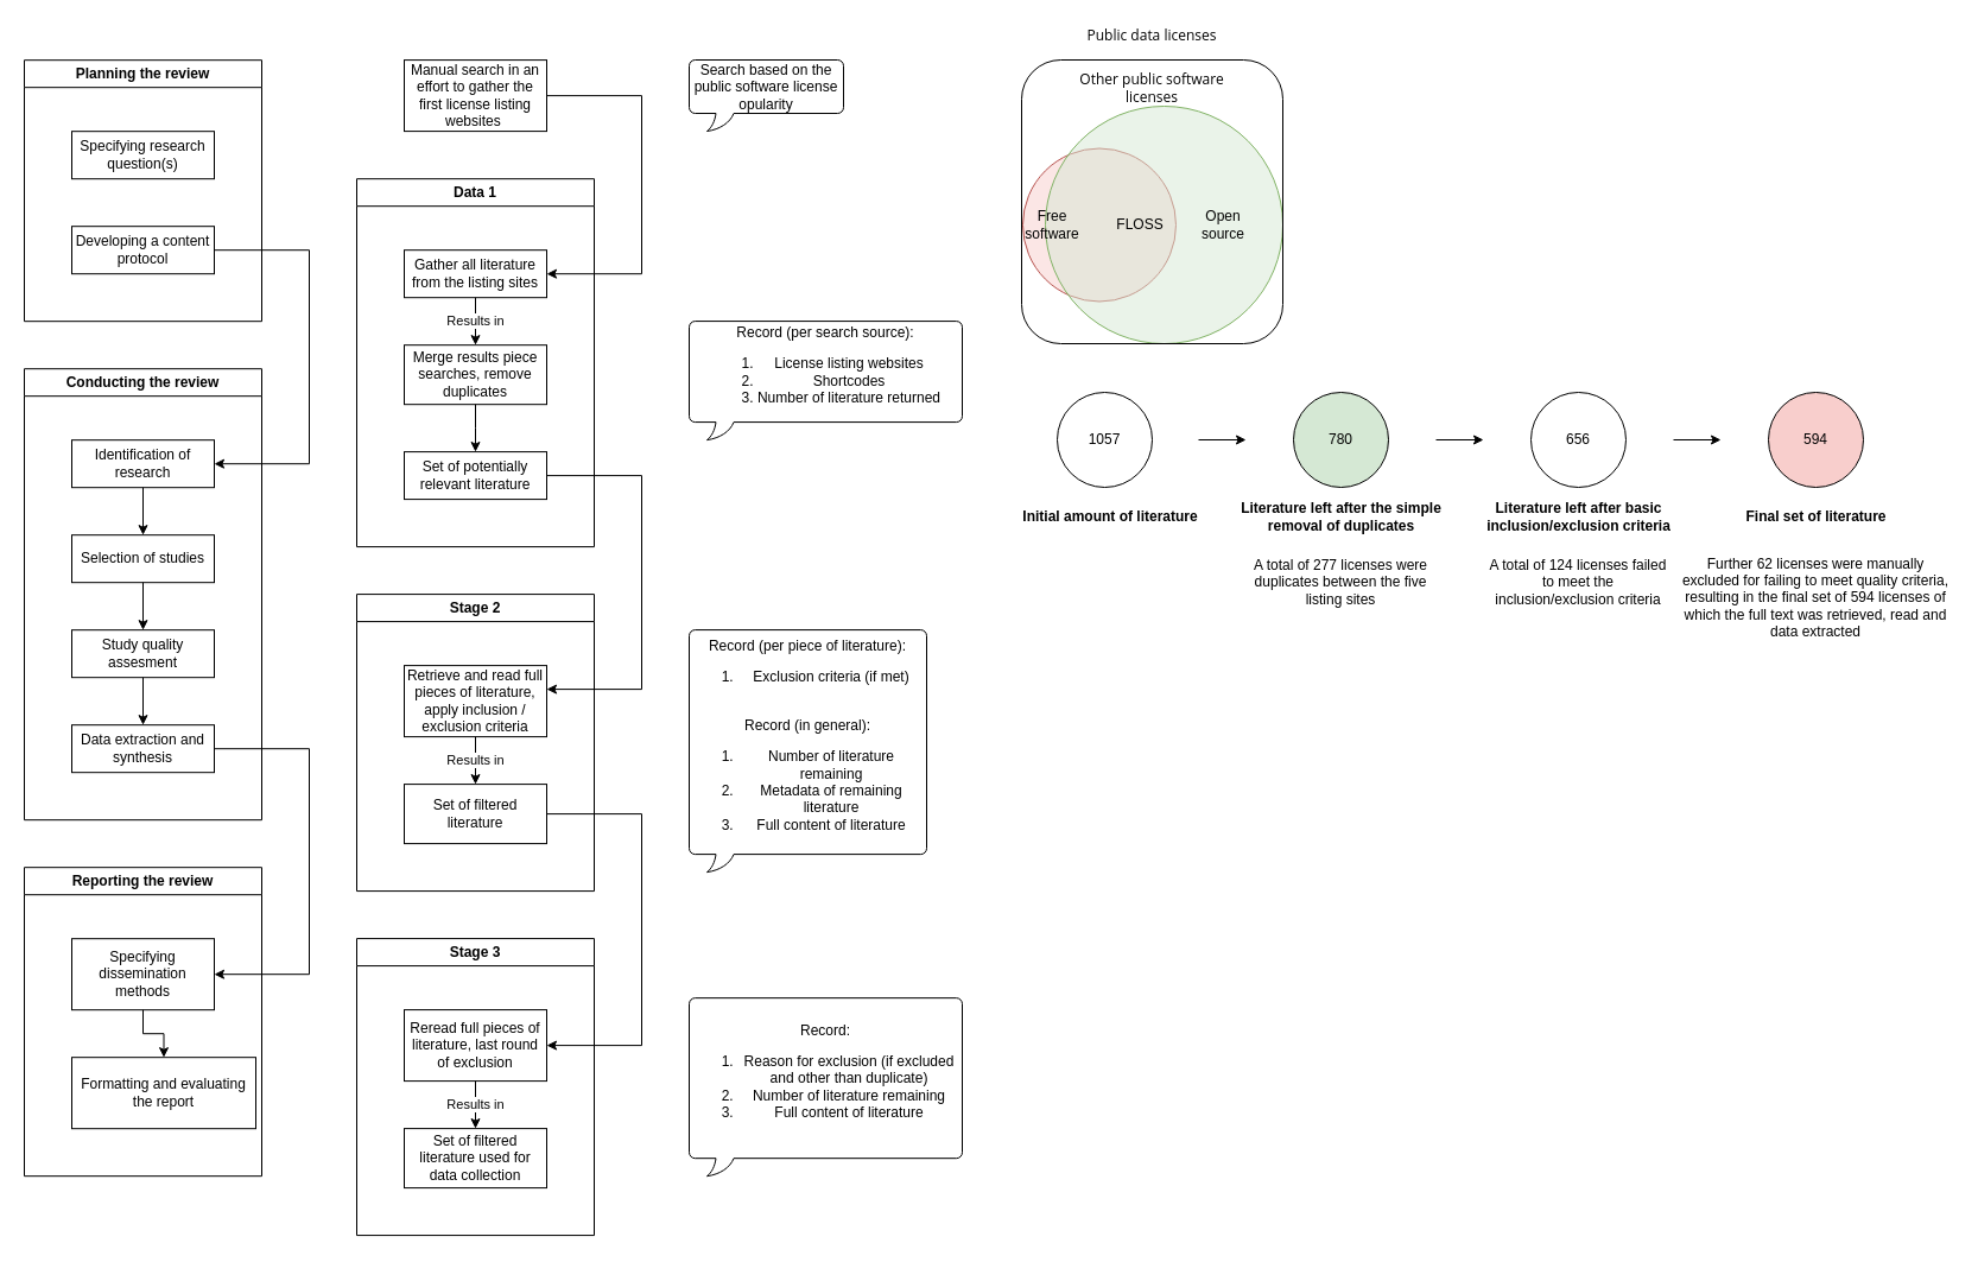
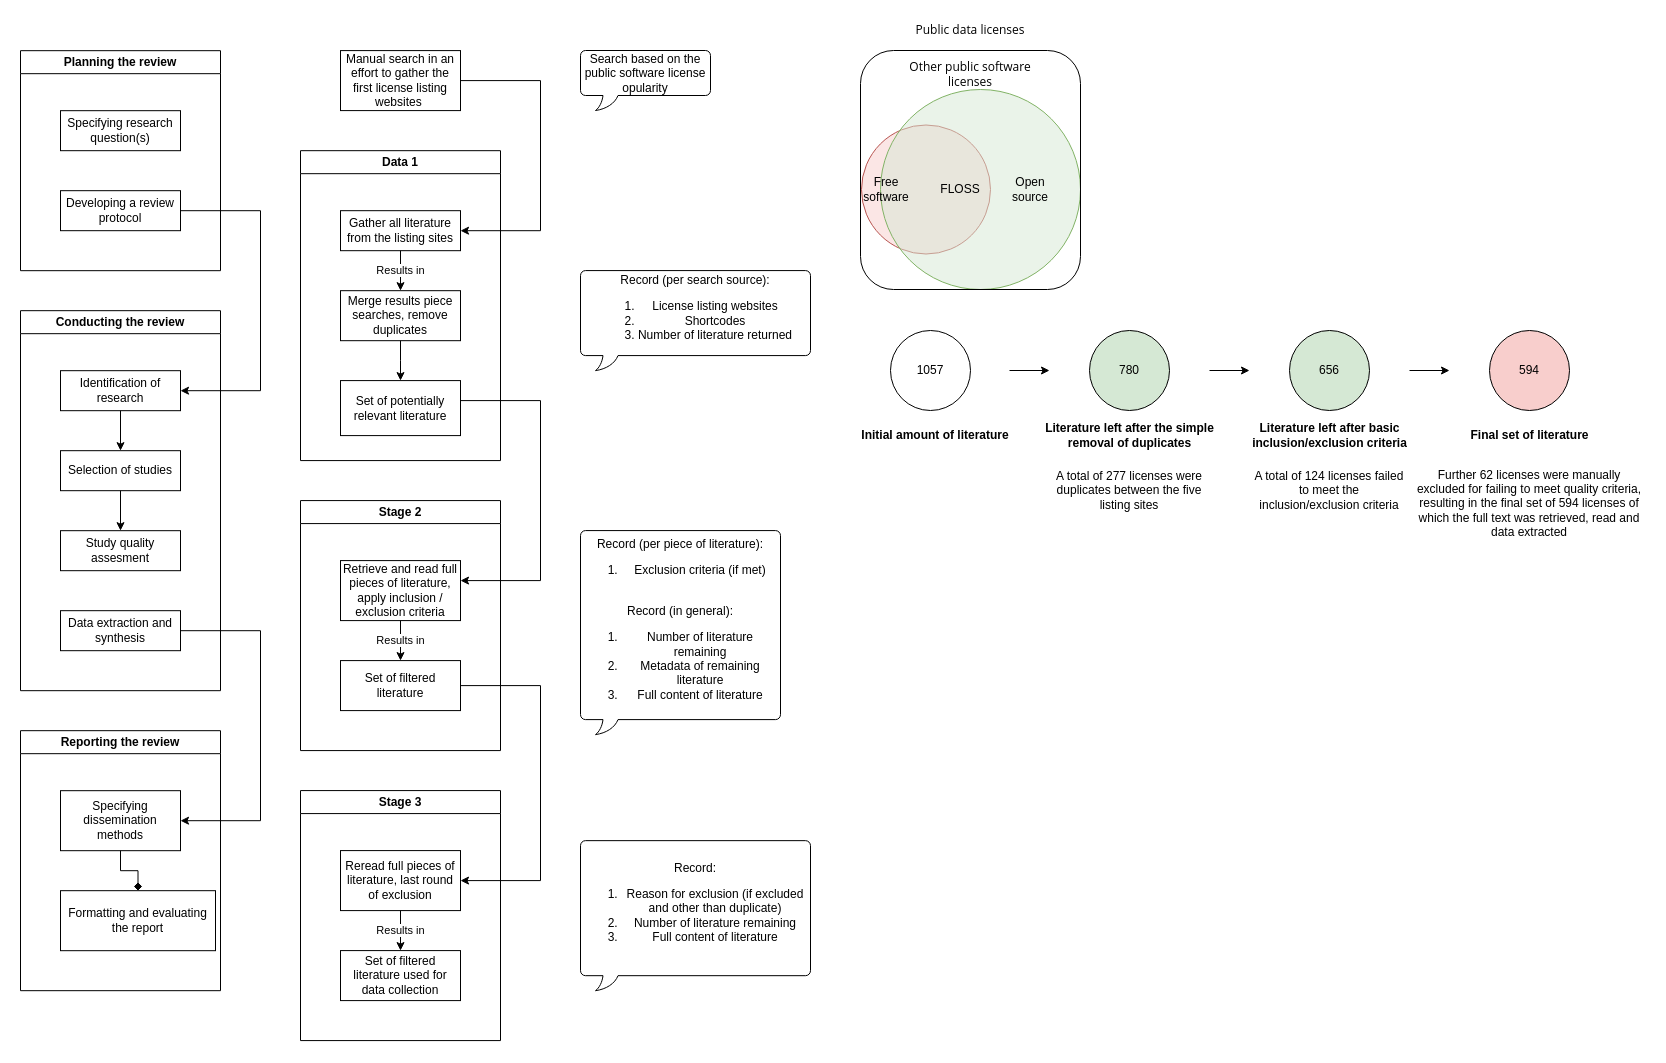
  <mxCell id="0" />
  <mxCell id="1" parent="0" />
  <mxCell id="2" value="Planning the review" style="swimlane;whiteSpace=wrap;html=1;" parent="1" vertex="1"><mxGeometry x="20" y="50.18" width="200" height="220" as="geometry"><mxRectangle x="330" y="50" width="150" height="30" as="alternateBounds" /></mxGeometry></mxCell>
  <mxCell id="3" value="Specifying research question(s)" style="rounded=0;whiteSpace=wrap;html=1;fillColor=none;" parent="2" vertex="1"><mxGeometry x="40" y="60" width="120" height="40" as="geometry" /></mxCell>
- <mxCell id="4" value="Developing a content protocol" style="rounded=0;whiteSpace=wrap;html=1;fillColor=none;" parent="2" vertex="1"><mxGeometry x="40" y="140" width="120" height="40" as="geometry" /></mxCell>
+ <mxCell id="4" value="Developing a review protocol" style="rounded=0;whiteSpace=wrap;html=1;fillColor=none;" parent="2" vertex="1"><mxGeometry x="40" y="140" width="120" height="40" as="geometry" /></mxCell>
  <mxCell id="5" value="Conducting the review" style="swimlane;whiteSpace=wrap;html=1;" parent="1" vertex="1"><mxGeometry x="20" y="310.18" width="200" height="380" as="geometry" /></mxCell>
  <mxCell id="6" style="edgeStyle=orthogonalEdgeStyle;rounded=0;orthogonalLoop=1;jettySize=auto;html=1;" parent="5" source="7" target="9" edge="1"><mxGeometry relative="1" as="geometry" /></mxCell>
  <mxCell id="7" value="Identification of research" style="rounded=0;whiteSpace=wrap;html=1;fillColor=none;" parent="5" vertex="1"><mxGeometry x="40" y="60" width="120" height="40" as="geometry" /></mxCell>
  <mxCell id="8" style="edgeStyle=orthogonalEdgeStyle;rounded=0;orthogonalLoop=1;jettySize=auto;html=1;" parent="5" source="9" target="11" edge="1"><mxGeometry relative="1" as="geometry" /></mxCell>
  <mxCell id="9" value="Selection of studies" style="rounded=0;whiteSpace=wrap;html=1;fillColor=none;" parent="5" vertex="1"><mxGeometry x="40" y="140" width="120" height="40" as="geometry" /></mxCell>
- <mxCell id="10" style="edgeStyle=orthogonalEdgeStyle;rounded=0;orthogonalLoop=1;jettySize=auto;html=1;" parent="5" source="11" target="12" edge="1"><mxGeometry relative="1" as="geometry" /></mxCell>
  <mxCell id="11" value="Study quality assesment" style="rounded=0;whiteSpace=wrap;html=1;fillColor=none;" parent="5" vertex="1"><mxGeometry x="40" y="220" width="120" height="40" as="geometry" /></mxCell>
  <mxCell id="12" value="Data extraction and synthesis" style="rounded=0;whiteSpace=wrap;html=1;fillColor=none;" parent="5" vertex="1"><mxGeometry x="40" y="300" width="120" height="40" as="geometry" /></mxCell>
  <mxCell id="13" value="Reporting the review" style="swimlane;whiteSpace=wrap;html=1;" parent="1" vertex="1"><mxGeometry x="20" y="730.18" width="200" height="260" as="geometry" /></mxCell>
- <mxCell id="14" style="edgeStyle=orthogonalEdgeStyle;rounded=0;orthogonalLoop=1;jettySize=auto;html=1;" parent="13" source="15" target="16" edge="1"><mxGeometry relative="1" as="geometry" /></mxCell>
+ <mxCell id="14" style="edgeStyle=orthogonalEdgeStyle;rounded=0;orthogonalLoop=1;jettySize=auto;html=1;endArrow=diamond;" parent="13" source="15" target="16" edge="1"><mxGeometry relative="1" as="geometry" /></mxCell>
  <mxCell id="15" value="Specifying dissemination methods" style="rounded=0;whiteSpace=wrap;html=1;fillColor=none;" parent="13" vertex="1"><mxGeometry x="40" y="60" width="120" height="60" as="geometry" /></mxCell>
  <mxCell id="16" value="Formatting and evaluating the report" style="rounded=0;whiteSpace=wrap;html=1;fillColor=none;" parent="13" vertex="1"><mxGeometry x="40" y="160" width="155" height="60" as="geometry" /></mxCell>
  <mxCell id="17" style="edgeStyle=orthogonalEdgeStyle;rounded=0;orthogonalLoop=1;jettySize=auto;html=1;" parent="1" source="4" target="7" edge="1"><mxGeometry relative="1" as="geometry"><Array as="points"><mxPoint x="260" y="210.18" /><mxPoint x="260" y="390.18" /></Array></mxGeometry></mxCell>
  <mxCell id="18" style="edgeStyle=orthogonalEdgeStyle;rounded=0;orthogonalLoop=1;jettySize=auto;html=1;" parent="1" source="12" target="15" edge="1"><mxGeometry relative="1" as="geometry"><Array as="points"><mxPoint x="260" y="630.18" /><mxPoint x="260" y="820.18" /></Array></mxGeometry></mxCell>
  <mxCell id="19" value="Data 1" style="swimlane;whiteSpace=wrap;html=1;startSize=23;" parent="1" vertex="1"><mxGeometry x="300" y="150.18" width="200" height="309.91" as="geometry"><mxRectangle x="330" y="50" width="150" height="30" as="alternateBounds" /></mxGeometry></mxCell>
  <mxCell id="20" value="Gather all literature from the listing sites" style="rounded=0;whiteSpace=wrap;html=1;fillColor=none;" parent="19" vertex="1"><mxGeometry x="40" y="60" width="120" height="40" as="geometry" /></mxCell>
  <mxCell id="21" style="edgeStyle=orthogonalEdgeStyle;rounded=0;orthogonalLoop=1;jettySize=auto;html=1;" parent="19" source="22" target="24" edge="1"><mxGeometry relative="1" as="geometry" /></mxCell>
  <mxCell id="22" value="Merge results piece searches, remove duplicates" style="rounded=0;whiteSpace=wrap;html=1;fillColor=none;" parent="19" vertex="1"><mxGeometry x="40" y="140" width="120" height="50" as="geometry" /></mxCell>
  <mxCell id="23" value="Results in" style="endArrow=classic;html=1;rounded=0;" parent="19" source="20" target="22" edge="1"><mxGeometry width="50" height="50" relative="1" as="geometry"><mxPoint x="150" y="130" as="sourcePoint" /><mxPoint x="200" y="80" as="targetPoint" /></mxGeometry></mxCell>
- <mxCell id="24" value="Set of potentially relevant literature" style="rounded=0;whiteSpace=wrap;html=1;fillColor=none;" parent="19" vertex="1"><mxGeometry x="40" y="229.91" width="120" height="40" as="geometry" /></mxCell>
+ <mxCell id="24" value="Set of potentially relevant literature" style="rounded=0;whiteSpace=wrap;html=1;fillColor=none;" parent="19" vertex="1"><mxGeometry x="40" y="229.91" width="120" height="55" as="geometry" /></mxCell>
  <mxCell id="25" style="edgeStyle=orthogonalEdgeStyle;rounded=0;orthogonalLoop=1;jettySize=auto;html=1;" parent="1" source="26" target="20" edge="1"><mxGeometry relative="1" as="geometry"><Array as="points"><mxPoint x="540" y="80.18" /><mxPoint x="540" y="230.18" /></Array></mxGeometry></mxCell>
  <mxCell id="26" value="Manual search in an effort to gather the first license listing websites&amp;nbsp;" style="rounded=0;whiteSpace=wrap;html=1;fillColor=none;" parent="1" vertex="1"><mxGeometry x="340" y="50.09" width="120" height="60" as="geometry" /></mxCell>
  <mxCell id="27" value="Search based on the public software license opularity" style="whiteSpace=wrap;html=1;shape=mxgraph.basic.roundRectCallout;dx=30;dy=15;size=5;boundedLbl=1;fillColor=none;" parent="1" vertex="1"><mxGeometry x="580" y="50" width="130" height="60" as="geometry" /></mxCell>
  <mxCell id="28" value="Record (per search source):&lt;div&gt;&lt;ol&gt;&lt;li&gt;License listing websites&lt;/li&gt;&lt;li&gt;Shortcodes&lt;/li&gt;&lt;li&gt;Number of literature returned&lt;/li&gt;&lt;/ol&gt;&lt;/div&gt;" style="whiteSpace=wrap;html=1;shape=mxgraph.basic.roundRectCallout;dx=30;dy=15;size=5;boundedLbl=1;fillColor=none;" parent="1" vertex="1"><mxGeometry x="580" y="270.09" width="230" height="100" as="geometry" /></mxCell>
  <mxCell id="29" value="Stage 2" style="swimlane;whiteSpace=wrap;html=1;startSize=23;" parent="1" vertex="1"><mxGeometry x="300" y="500.09" width="200" height="250" as="geometry"><mxRectangle x="330" y="50" width="150" height="30" as="alternateBounds" /></mxGeometry></mxCell>
  <mxCell id="30" value="Retrieve and read full pieces of literature, apply inclusion / exclusion criteria" style="rounded=0;whiteSpace=wrap;html=1;fillColor=none;" parent="29" vertex="1"><mxGeometry x="40" y="60" width="120" height="60" as="geometry" /></mxCell>
  <mxCell id="31" value="Set of filtered literature" style="rounded=0;whiteSpace=wrap;html=1;fillColor=none;" parent="29" vertex="1"><mxGeometry x="40" y="160" width="120" height="50" as="geometry" /></mxCell>
  <mxCell id="32" value="Results in" style="endArrow=classic;html=1;rounded=0;" parent="29" source="30" target="31" edge="1"><mxGeometry width="50" height="50" relative="1" as="geometry"><mxPoint x="150" y="130" as="sourcePoint" /><mxPoint x="200" y="80" as="targetPoint" /></mxGeometry></mxCell>
  <mxCell id="33" style="edgeStyle=orthogonalEdgeStyle;rounded=0;orthogonalLoop=1;jettySize=auto;html=1;" parent="1" source="24" target="30" edge="1"><mxGeometry relative="1" as="geometry"><Array as="points"><mxPoint x="540" y="400.09" /><mxPoint x="540" y="580.09" /></Array></mxGeometry></mxCell>
  <mxCell id="34" value="Record (per piece of literature):&lt;div&gt;&lt;ol&gt;&lt;li&gt;Exclusion criteria (if met)&lt;/li&gt;&lt;/ol&gt;&lt;div&gt;&lt;br&gt;&lt;/div&gt;&lt;div&gt;Record (in general):&lt;/div&gt;&lt;ol&gt;&lt;li&gt;Number of literature remaining&lt;/li&gt;&lt;li&gt;Metadata of remaining literature&lt;/li&gt;&lt;li&gt;Full content of literature&lt;/li&gt;&lt;/ol&gt;&lt;/div&gt;" style="whiteSpace=wrap;html=1;shape=mxgraph.basic.roundRectCallout;dx=30;dy=15;size=5;boundedLbl=1;fillColor=none;" parent="1" vertex="1"><mxGeometry x="580" y="530.09" width="200" height="204.01" as="geometry" /></mxCell>
  <mxCell id="35" value="Stage 3" style="swimlane;whiteSpace=wrap;html=1;startSize=23;" parent="1" vertex="1"><mxGeometry x="300" y="790.09" width="200" height="250" as="geometry"><mxRectangle x="330" y="50" width="150" height="30" as="alternateBounds" /></mxGeometry></mxCell>
  <mxCell id="36" value="Reread full pieces of literature, last round of exclusion" style="rounded=0;whiteSpace=wrap;html=1;fillColor=none;" parent="35" vertex="1"><mxGeometry x="40" y="60" width="120" height="60" as="geometry" /></mxCell>
  <mxCell id="37" value="Set of filtered literature used for data collection" style="rounded=0;whiteSpace=wrap;html=1;fillColor=none;" parent="35" vertex="1"><mxGeometry x="40" y="160" width="120" height="50" as="geometry" /></mxCell>
  <mxCell id="38" value="Results in" style="endArrow=classic;html=1;rounded=0;" parent="35" source="36" target="37" edge="1"><mxGeometry width="50" height="50" relative="1" as="geometry"><mxPoint x="150" y="130" as="sourcePoint" /><mxPoint x="200" y="80" as="targetPoint" /></mxGeometry></mxCell>
  <mxCell id="39" value="Record:&lt;div&gt;&lt;ol&gt;&lt;li&gt;Reason for exclusion (if excluded and other than duplicate)&lt;/li&gt;&lt;li&gt;Number of literature remaining&lt;/li&gt;&lt;li&gt;Full content of literature&lt;/li&gt;&lt;/ol&gt;&lt;/div&gt;" style="whiteSpace=wrap;html=1;shape=mxgraph.basic.roundRectCallout;dx=30;dy=15;size=5;boundedLbl=1;fillColor=none;" parent="1" vertex="1"><mxGeometry x="580" y="840.15" width="230" height="150.03" as="geometry" /></mxCell>
  <mxCell id="40" style="edgeStyle=orthogonalEdgeStyle;rounded=0;orthogonalLoop=1;jettySize=auto;html=1;" parent="1" source="31" target="36" edge="1"><mxGeometry relative="1" as="geometry"><Array as="points"><mxPoint x="540" y="685.09" /><mxPoint x="540" y="880.09" /></Array></mxGeometry></mxCell>
  <mxCell id="41" value="" style="ellipse;whiteSpace=wrap;html=1;aspect=fixed;fillColor=#f8cecc;strokeColor=#b85450;fillOpacity=50;" vertex="1" parent="1"><mxGeometry x="861" y="124.5" width="129" height="129" as="geometry" /></mxCell>
  <mxCell id="42" value="" style="ellipse;whiteSpace=wrap;html=1;aspect=fixed;fillColor=#d5e8d4;strokeColor=#82b366;fillOpacity=50;" vertex="1" parent="1"><mxGeometry x="880" y="89" width="200" height="200" as="geometry" /></mxCell>
  <mxCell id="43" value="" style="rounded=1;whiteSpace=wrap;html=1;fillColor=none;" vertex="1" parent="1"><mxGeometry x="860" y="50" width="220" height="239" as="geometry" /></mxCell>
  <mxCell id="44" value="&lt;font data-font-src=&quot;https://fonts.googleapis.com/css?family=Open+Sans&quot; face=&quot;Open Sans&quot;&gt;Other public software licenses&lt;/font&gt;" style="text;html=1;align=center;verticalAlign=middle;whiteSpace=wrap;rounded=0;rotation=0;" vertex="1" parent="1"><mxGeometry x="905" y="59" width="130" height="30" as="geometry" /></mxCell>
  <mxCell id="45" value="&lt;font data-font-src=&quot;https://fonts.googleapis.com/css?family=Open+Sans&quot; face=&quot;Open Sans&quot;&gt;Public data licenses&lt;/font&gt;" style="text;html=1;align=center;verticalAlign=middle;whiteSpace=wrap;rounded=0;" vertex="1" parent="1"><mxGeometry x="902.25" y="20" width="135.5" height="19.91" as="geometry" /></mxCell>
  <mxCell id="46" value="Free software" style="text;html=1;align=center;verticalAlign=middle;whiteSpace=wrap;rounded=0;rotation=0;" vertex="1" parent="1"><mxGeometry x="861" y="164" width="50" height="50" as="geometry" /></mxCell>
  <mxCell id="47" value="Open source" style="text;html=1;align=center;verticalAlign=middle;whiteSpace=wrap;rounded=0;" vertex="1" parent="1"><mxGeometry x="1000" y="174" width="60" height="30" as="geometry" /></mxCell>
  <mxCell id="48" value="FLOSS" style="text;html=1;align=center;verticalAlign=middle;whiteSpace=wrap;rounded=0;" vertex="1" parent="1"><mxGeometry x="930" y="174" width="60" height="30" as="geometry" /></mxCell>
  <mxCell id="49" value="1057" style="ellipse;whiteSpace=wrap;html=1;aspect=fixed;" vertex="1" parent="1"><mxGeometry x="890" y="330" width="80" height="80" as="geometry" /></mxCell>
  <mxCell id="50" value="780" style="ellipse;whiteSpace=wrap;html=1;aspect=fixed;fillColor=#d5e8d4;" vertex="1" parent="1"><mxGeometry x="1089" y="330" width="80" height="80" as="geometry" /></mxCell>
  <mxCell id="51" value="" style="endArrow=classic;html=1;rounded=0;" edge="1" parent="1"><mxGeometry width="50" height="50" relative="1" as="geometry"><mxPoint x="1009" y="370" as="sourcePoint" /><mxPoint x="1049" y="370" as="targetPoint" /></mxGeometry></mxCell>
- <mxCell id="52" value="656" style="ellipse;whiteSpace=wrap;html=1;aspect=fixed;" vertex="1" parent="1"><mxGeometry x="1289" y="330" width="80" height="80" as="geometry" /></mxCell>
+ <mxCell id="52" value="656" style="ellipse;whiteSpace=wrap;html=1;aspect=fixed;fillColor=#d5e8d4;" vertex="1" parent="1"><mxGeometry x="1289" y="330" width="80" height="80" as="geometry" /></mxCell>
  <mxCell id="53" value="" style="endArrow=classic;html=1;rounded=0;" edge="1" parent="1"><mxGeometry width="50" height="50" relative="1" as="geometry"><mxPoint x="1209" y="370" as="sourcePoint" /><mxPoint x="1249" y="370" as="targetPoint" /></mxGeometry></mxCell>
  <mxCell id="54" value="594" style="ellipse;whiteSpace=wrap;html=1;aspect=fixed;fillColor=#f8cecc;" vertex="1" parent="1"><mxGeometry x="1489" y="330" width="80" height="80" as="geometry" /></mxCell>
  <mxCell id="55" value="" style="endArrow=classic;html=1;rounded=0;" edge="1" parent="1"><mxGeometry width="50" height="50" relative="1" as="geometry"><mxPoint x="1409" y="370" as="sourcePoint" /><mxPoint x="1449" y="370" as="targetPoint" /></mxGeometry></mxCell>
  <mxCell id="56" value="&lt;b&gt;Literature left after the simple removal of duplicates&lt;/b&gt;" style="text;html=1;align=center;verticalAlign=middle;whiteSpace=wrap;rounded=0;" vertex="1" parent="1"><mxGeometry x="1042.75" y="420" width="172.5" height="30" as="geometry" /></mxCell>
  <mxCell id="57" value="&lt;b&gt;Initial amount of literature&lt;/b&gt;" style="text;html=1;align=center;verticalAlign=middle;whiteSpace=wrap;rounded=0;" vertex="1" parent="1"><mxGeometry x="860" y="420" width="150" height="30" as="geometry" /></mxCell>
  <mxCell id="58" value="A total of 277 licenses were duplicates between the five listing sites" style="text;html=1;align=center;verticalAlign=middle;whiteSpace=wrap;rounded=0;" vertex="1" parent="1"><mxGeometry x="1049" y="475.09" width="160" height="30" as="geometry" /></mxCell>
  <mxCell id="59" value="&lt;b&gt;Literature left after basic inclusion/exclusion criteria&lt;/b&gt;" style="text;html=1;align=center;verticalAlign=middle;whiteSpace=wrap;rounded=0;" vertex="1" parent="1"><mxGeometry x="1242.75" y="420" width="172.5" height="30" as="geometry" /></mxCell>
  <mxCell id="60" value="A total of 124 licenses failed to meet the inclusion/exclusion criteria" style="text;html=1;align=center;verticalAlign=middle;whiteSpace=wrap;rounded=0;" vertex="1" parent="1"><mxGeometry x="1249" y="475.09" width="160" height="30" as="geometry" /></mxCell>
  <mxCell id="61" value="&lt;b&gt;Final set of literature&lt;/b&gt;" style="text;html=1;align=center;verticalAlign=middle;whiteSpace=wrap;rounded=0;" vertex="1" parent="1"><mxGeometry x="1442.75" y="420" width="172.5" height="30" as="geometry" /></mxCell>
  <mxCell id="62" value="Further 62 licenses were manually excluded for failing to meet quality criteria, resulting in the final set of 594 licenses of which the full text was retrieved, read and data extracted" style="text;html=1;align=center;verticalAlign=middle;whiteSpace=wrap;rounded=0;" vertex="1" parent="1"><mxGeometry x="1414" y="460.09" width="230" height="84.91" as="geometry" /></mxCell>
